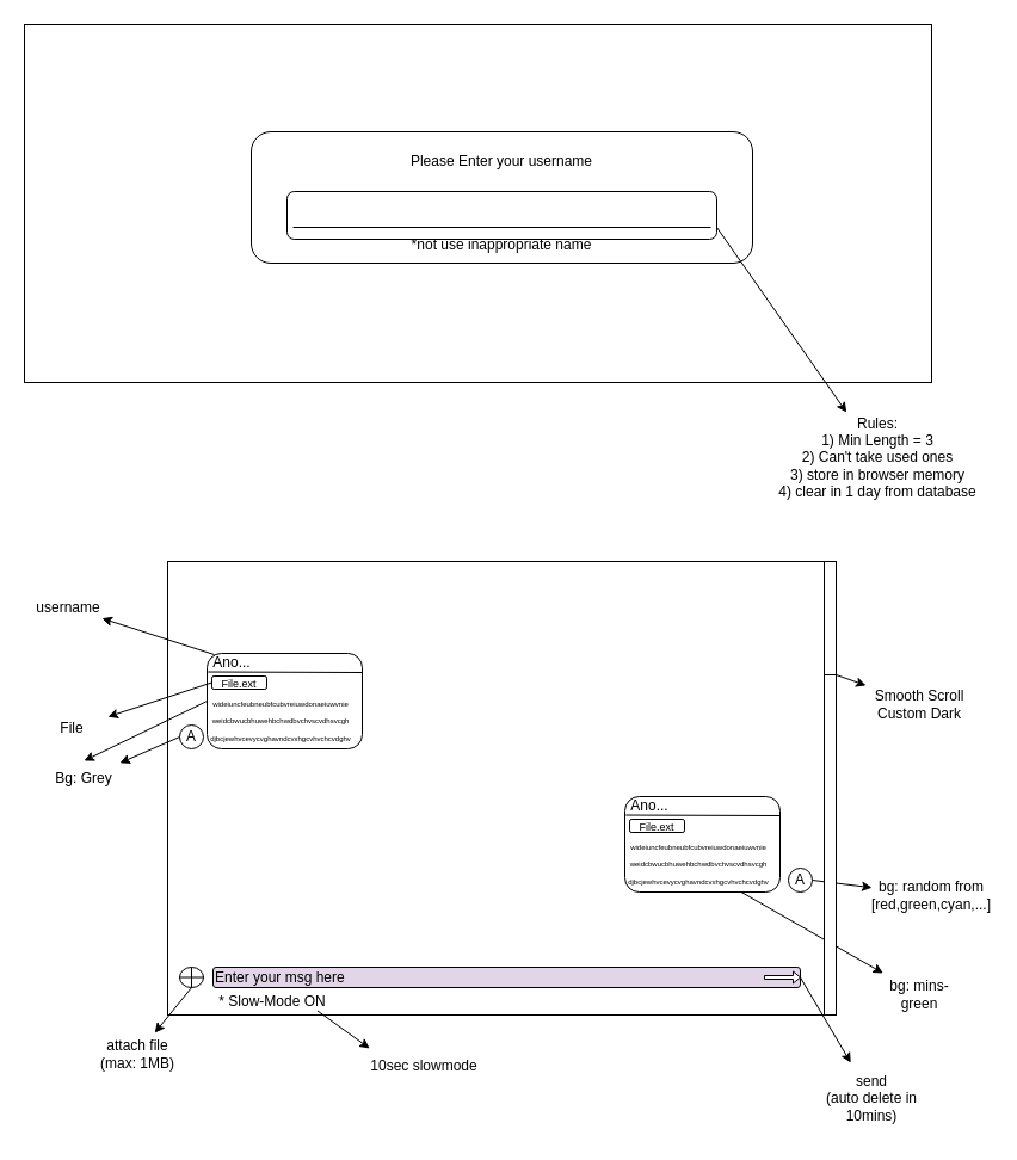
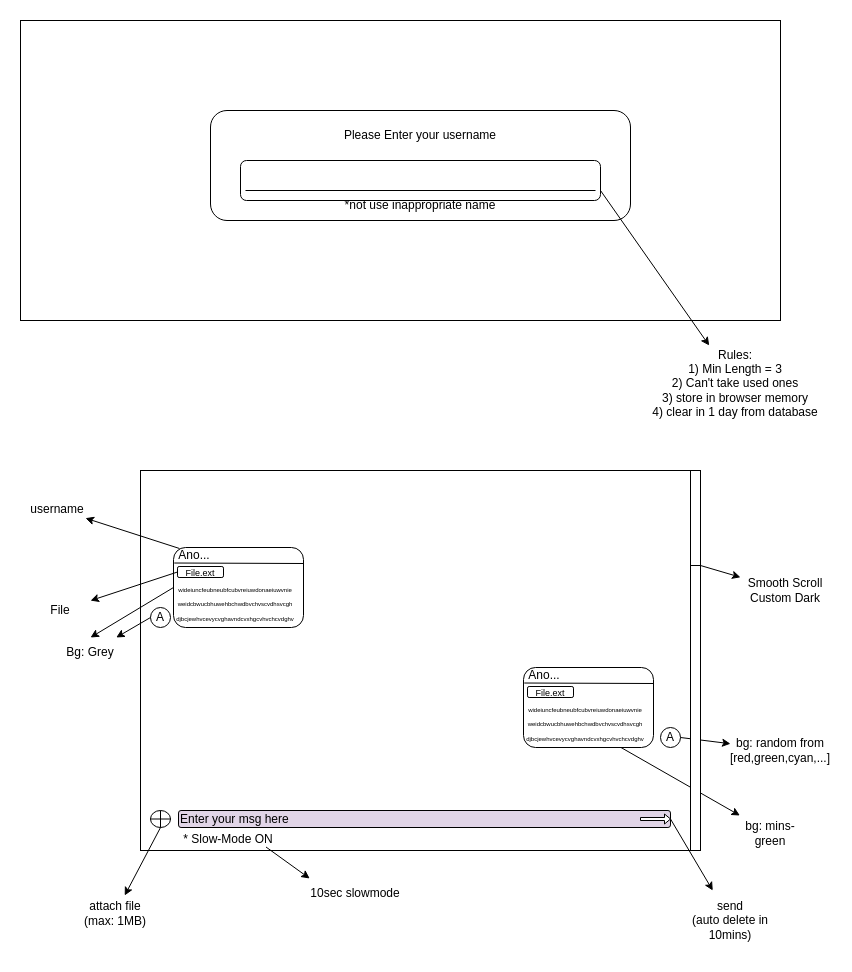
  <mxCell id="0" />
  <mxCell id="1" parent="0" />
  <mxCell id="2" value="" style="rounded=0;whiteSpace=wrap;html=1;" parent="1" vertex="1"><mxGeometry x="20" y="20" width="760" height="300" as="geometry" /></mxCell>
  <mxCell id="3" value="" style="rounded=1;whiteSpace=wrap;html=1;" parent="1" vertex="1"><mxGeometry x="210" y="110" width="420" height="110" as="geometry" /></mxCell>
  <mxCell id="4" value="Please Enter your username" style="text;html=1;align=center;verticalAlign=middle;whiteSpace=wrap;rounded=0;" parent="1" vertex="1"><mxGeometry x="310" y="120" width="220" height="30" as="geometry" /></mxCell>
  <mxCell id="5" value="*not use inappropriate name" style="text;html=1;align=center;verticalAlign=middle;whiteSpace=wrap;rounded=0;" parent="1" vertex="1"><mxGeometry x="325" y="190" width="190" height="30" as="geometry" /></mxCell>
  <mxCell id="6" style="edgeStyle=none;html=1;exitX=1;exitY=0.75;exitDx=0;exitDy=0;" parent="1" source="7" target="10" edge="1"><mxGeometry relative="1" as="geometry"><mxPoint x="670" y="360" as="targetPoint" /></mxGeometry></mxCell>
  <mxCell id="7" value="" style="rounded=1;whiteSpace=wrap;html=1;" parent="1" vertex="1"><mxGeometry x="240" y="160" width="360" height="40" as="geometry" /></mxCell>
  <mxCell id="8" value="" style="endArrow=none;html=1;" parent="1" edge="1"><mxGeometry width="50" height="50" relative="1" as="geometry"><mxPoint x="245" y="190" as="sourcePoint" /><mxPoint x="595" y="190" as="targetPoint" /></mxGeometry></mxCell>
  <mxCell id="9" value="" style="rounded=0;whiteSpace=wrap;html=1;" parent="1" vertex="1"><mxGeometry x="140" y="470" width="550" height="380" as="geometry" /></mxCell>
  <mxCell id="10" value="Rules:&lt;div&gt;1) Min Length = 3&lt;/div&gt;&lt;div&gt;2) Can't take used ones&lt;br&gt;3) store in browser memory&lt;br&gt;4) clear in 1 day from database&lt;/div&gt;" style="text;html=1;align=center;verticalAlign=middle;whiteSpace=wrap;rounded=0;" parent="1" vertex="1"><mxGeometry x="640" y="345" width="190" height="75" as="geometry" /></mxCell>
  <mxCell id="11" style="edgeStyle=none;html=1;exitX=0;exitY=0.5;exitDx=0;exitDy=0;entryX=0.5;entryY=0;entryDx=0;entryDy=0;" parent="1" source="12" target="40" edge="1"><mxGeometry relative="1" as="geometry"><mxPoint x="20" y="630" as="targetPoint" /></mxGeometry></mxCell>
  <mxCell id="12" value="" style="rounded=1;whiteSpace=wrap;html=1;" parent="1" vertex="1"><mxGeometry x="173" y="547" width="130" height="80" as="geometry" /></mxCell>
  <mxCell id="13" value="" style="ellipse;whiteSpace=wrap;html=1;aspect=fixed;" parent="1" vertex="1"><mxGeometry x="150" y="607" width="20" height="20" as="geometry" /></mxCell>
  <mxCell id="14" value="" style="endArrow=none;html=1;exitX=0.006;exitY=0.194;exitDx=0;exitDy=0;exitPerimeter=0;entryX=1;entryY=0.2;entryDx=0;entryDy=0;entryPerimeter=0;" parent="1" source="12" target="12" edge="1"><mxGeometry width="50" height="50" relative="1" as="geometry"><mxPoint x="203" y="597" as="sourcePoint" /><mxPoint x="253" y="547" as="targetPoint" /></mxGeometry></mxCell>
  <mxCell id="15" style="edgeStyle=none;html=1;exitX=0.5;exitY=0;exitDx=0;exitDy=0;" parent="1" edge="1"><mxGeometry relative="1" as="geometry"><mxPoint x="85" y="517.677" as="targetPoint" /><mxPoint x="179" y="548" as="sourcePoint" /></mxGeometry></mxCell>
  <mxCell id="16" value="Ano..." style="text;html=1;align=center;verticalAlign=middle;whiteSpace=wrap;rounded=0;" parent="1" vertex="1"><mxGeometry x="164" y="540" width="60" height="30" as="geometry" /></mxCell>
  <mxCell id="17" style="edgeStyle=none;html=1;exitX=0;exitY=0.5;exitDx=0;exitDy=0;" parent="1" source="18" target="41" edge="1"><mxGeometry relative="1" as="geometry"><mxPoint x="90" y="571.857" as="targetPoint" /></mxGeometry></mxCell>
  <mxCell id="18" value="&lt;font style=&quot;font-size: 9px;&quot;&gt;File.ext&lt;/font&gt;" style="rounded=1;whiteSpace=wrap;html=1;" parent="1" vertex="1"><mxGeometry x="177" y="566" width="46" height="11" as="geometry" /></mxCell>
  <mxCell id="19" value="&lt;font style=&quot;font-size: 6px;&quot;&gt;wideiuncfeubneubfcubvreiuwdonaeiuwvnie&lt;br&gt;weidcbwucbhuwehbchwdbvchvscvdhsvcgh&lt;br&gt;djbcjewhvcevycvghavndcvxhgcvhvchcvdghv&lt;/font&gt;" style="text;html=1;align=center;verticalAlign=middle;whiteSpace=wrap;rounded=0;" parent="1" vertex="1"><mxGeometry x="177" y="587" width="116" height="30" as="geometry" /></mxCell>
  <mxCell id="20" style="edgeStyle=none;html=1;exitX=0;exitY=0.5;exitDx=0;exitDy=0;" parent="1" source="21" target="40" edge="1"><mxGeometry relative="1" as="geometry"><mxPoint x="110" y="640" as="targetPoint" /></mxGeometry></mxCell>
  <mxCell id="21" value="A" style="text;html=1;align=center;verticalAlign=middle;whiteSpace=wrap;rounded=0;" parent="1" vertex="1"><mxGeometry x="150" y="607" width="20" height="20" as="geometry" /></mxCell>
  <mxCell id="22" style="edgeStyle=none;html=1;exitX=0.75;exitY=1;exitDx=0;exitDy=0;" parent="1" source="23" target="48" edge="1"><mxGeometry relative="1" as="geometry"><mxPoint x="760" y="830" as="targetPoint" /></mxGeometry></mxCell>
  <mxCell id="23" value="" style="rounded=1;whiteSpace=wrap;html=1;" parent="1" vertex="1"><mxGeometry x="523" y="667" width="130" height="80" as="geometry" /></mxCell>
  <mxCell id="24" value="" style="ellipse;whiteSpace=wrap;html=1;aspect=fixed;" parent="1" vertex="1"><mxGeometry x="660" y="727" width="20" height="20" as="geometry" /></mxCell>
  <mxCell id="25" value="" style="endArrow=none;html=1;exitX=0.006;exitY=0.194;exitDx=0;exitDy=0;exitPerimeter=0;entryX=1;entryY=0.2;entryDx=0;entryDy=0;entryPerimeter=0;" parent="1" source="23" target="23" edge="1"><mxGeometry width="50" height="50" relative="1" as="geometry"><mxPoint x="553" y="717" as="sourcePoint" /><mxPoint x="603" y="667" as="targetPoint" /></mxGeometry></mxCell>
  <mxCell id="26" value="Ano..." style="text;html=1;align=center;verticalAlign=middle;whiteSpace=wrap;rounded=0;" parent="1" vertex="1"><mxGeometry x="514" y="660" width="60" height="30" as="geometry" /></mxCell>
  <mxCell id="27" value="&lt;font style=&quot;font-size: 9px;&quot;&gt;File.ext&lt;/font&gt;" style="rounded=1;whiteSpace=wrap;html=1;" parent="1" vertex="1"><mxGeometry x="527" y="686" width="46" height="11" as="geometry" /></mxCell>
  <mxCell id="28" value="&lt;font style=&quot;font-size: 6px;&quot;&gt;wideiuncfeubneubfcubvreiuwdonaeiuwvnie&lt;br&gt;weidcbwucbhuwehbchwdbvchvscvdhsvcgh&lt;br&gt;djbcjewhvcevycvghavndcvxhgcvhvchcvdghv&lt;/font&gt;" style="text;html=1;align=center;verticalAlign=middle;whiteSpace=wrap;rounded=0;" parent="1" vertex="1"><mxGeometry x="527" y="707" width="116" height="30" as="geometry" /></mxCell>
  <mxCell id="29" value="A" style="text;html=1;align=center;verticalAlign=middle;whiteSpace=wrap;rounded=0;" parent="1" vertex="1"><mxGeometry x="660" y="727" width="20" height="20" as="geometry" /></mxCell>
  <mxCell id="30" style="edgeStyle=none;html=1;exitX=1;exitY=0.5;exitDx=0;exitDy=0;" parent="1" source="29" target="47" edge="1"><mxGeometry relative="1" as="geometry"><mxPoint x="750" y="740" as="targetPoint" /></mxGeometry></mxCell>
  <mxCell id="31" style="edgeStyle=none;html=1;exitX=0.5;exitY=1;exitDx=0;exitDy=0;" parent="1" source="32" target="43" edge="1"><mxGeometry relative="1" as="geometry"><mxPoint x="110" y="880" as="targetPoint" /></mxGeometry></mxCell>
  <mxCell id="32" value="" style="shape=orEllipse;perimeter=ellipsePerimeter;whiteSpace=wrap;html=1;backgroundOutline=1;" parent="1" vertex="1"><mxGeometry x="150" y="810" width="20" height="17" as="geometry" /></mxCell>
  <mxCell id="33" value="Enter your msg here" style="rounded=1;whiteSpace=wrap;html=1;align=left;fillColor=#e1d5e7;" parent="1" vertex="1"><mxGeometry x="178" y="810" width="492" height="17" as="geometry" /></mxCell>
  <mxCell id="34" style="edgeStyle=none;html=1;exitX=1;exitY=0.5;exitDx=0;exitDy=0;exitPerimeter=0;" parent="1" source="36" target="44" edge="1"><mxGeometry relative="1" as="geometry"><mxPoint x="720" y="870" as="targetPoint" /></mxGeometry></mxCell>
  <mxCell id="35" value="" style="rounded=0;whiteSpace=wrap;html=1;" parent="1" vertex="1"><mxGeometry x="690" y="470" width="10" height="380" as="geometry" /></mxCell>
  <mxCell id="36" value="" style="shape=singleArrow;whiteSpace=wrap;html=1;" parent="1" vertex="1"><mxGeometry x="640" y="813.5" width="30" height="10" as="geometry" /></mxCell>
  <mxCell id="37" style="edgeStyle=none;html=1;exitX=1;exitY=0.25;exitDx=0;exitDy=0;" parent="1" source="35" target="39" edge="1"><mxGeometry relative="1" as="geometry"><mxPoint x="740" y="562.571" as="targetPoint" /></mxGeometry></mxCell>
  <mxCell id="38" value="" style="endArrow=none;html=1;exitX=0;exitY=0.25;exitDx=0;exitDy=0;entryX=1;entryY=0.25;entryDx=0;entryDy=0;" parent="1" source="35" target="35" edge="1"><mxGeometry width="50" height="50" relative="1" as="geometry"><mxPoint x="420" y="690" as="sourcePoint" /><mxPoint x="470" y="640" as="targetPoint" /></mxGeometry></mxCell>
- <mxCell id="39" value="Smooth Scroll&lt;br&gt;Custom Dark" style="text;html=1;align=center;verticalAlign=middle;whiteSpace=wrap;rounded=0;" parent="1" vertex="1"><mxGeometry x="725" y="560" width="90" height="60" as="geometry" /></mxCell>
- <mxCell id="40" value="Bg: Grey" style="text;html=1;align=center;verticalAlign=middle;whiteSpace=wrap;rounded=0;" parent="1" vertex="1"><mxGeometry x="40" y="637" width="60" height="30" as="geometry" /></mxCell>
+ <mxCell id="39" value="Smooth Scroll&lt;br&gt;Custom Dark" style="text;html=1;align=center;verticalAlign=middle;whiteSpace=wrap;rounded=0;" parent="1" vertex="1"><mxGeometry x="740" y="560" width="90" height="60" as="geometry" /></mxCell>
+ <mxCell id="40" value="Bg: Grey" style="text;html=1;align=center;verticalAlign=middle;whiteSpace=wrap;rounded=0;" parent="1" vertex="1"><mxGeometry x="60" y="637" width="60" height="30" as="geometry" /></mxCell>
  <mxCell id="41" value="File" style="text;html=1;align=center;verticalAlign=middle;whiteSpace=wrap;rounded=0;" parent="1" vertex="1"><mxGeometry x="30" y="594.997" width="60" height="30" as="geometry" /></mxCell>
  <mxCell id="42" value="username" style="text;html=1;align=center;verticalAlign=middle;whiteSpace=wrap;rounded=0;" parent="1" vertex="1"><mxGeometry x="27" y="494" width="60" height="30" as="geometry" /></mxCell>
- <mxCell id="43" value="attach file&lt;div&gt;(max: 1MB)&lt;/div&gt;" style="text;html=1;align=center;verticalAlign=middle;whiteSpace=wrap;rounded=0;" parent="1" vertex="1"><mxGeometry x="80" y="865" width="70" height="35" as="geometry" /></mxCell>
+ <mxCell id="43" value="attach file&lt;div&gt;(max: 1MB)&lt;/div&gt;" style="text;html=1;align=center;verticalAlign=middle;whiteSpace=wrap;rounded=0;" parent="1" vertex="1"><mxGeometry x="80" y="895" width="70" height="35" as="geometry" /></mxCell>
  <mxCell id="44" value="send&lt;br&gt;(auto delete in 10mins)" style="text;html=1;align=center;verticalAlign=middle;whiteSpace=wrap;rounded=0;" parent="1" vertex="1"><mxGeometry x="670" y="890" width="120" height="60" as="geometry" /></mxCell>
  <mxCell id="45" style="edgeStyle=none;html=1;exitX=0.75;exitY=1;exitDx=0;exitDy=0;" edge="1" parent="1"><mxGeometry relative="1" as="geometry"><mxPoint x="309.194" y="878" as="targetPoint" /><mxPoint x="265.5" y="846.5" as="sourcePoint" /></mxGeometry></mxCell>
  <mxCell id="46" value="* Slow-Mode ON" style="text;html=1;align=center;verticalAlign=middle;whiteSpace=wrap;rounded=0;" parent="1" vertex="1"><mxGeometry x="153" y="823.5" width="150" height="30" as="geometry" /></mxCell>
  <mxCell id="47" value="bg: random from [red,green,cyan,...]" style="text;html=1;align=center;verticalAlign=middle;whiteSpace=wrap;rounded=0;" parent="1" vertex="1"><mxGeometry x="730" y="727" width="100" height="45" as="geometry" /></mxCell>
  <mxCell id="48" value="bg: mins-green" style="text;html=1;align=center;verticalAlign=middle;whiteSpace=wrap;rounded=0;" parent="1" vertex="1"><mxGeometry x="730" y="815" width="80" height="35" as="geometry" /></mxCell>
  <mxCell id="49" value="10sec slowmode" style="text;html=1;align=center;verticalAlign=middle;whiteSpace=wrap;rounded=0;" vertex="1" parent="1"><mxGeometry x="300" y="885" width="110" height="15" as="geometry" /></mxCell>
